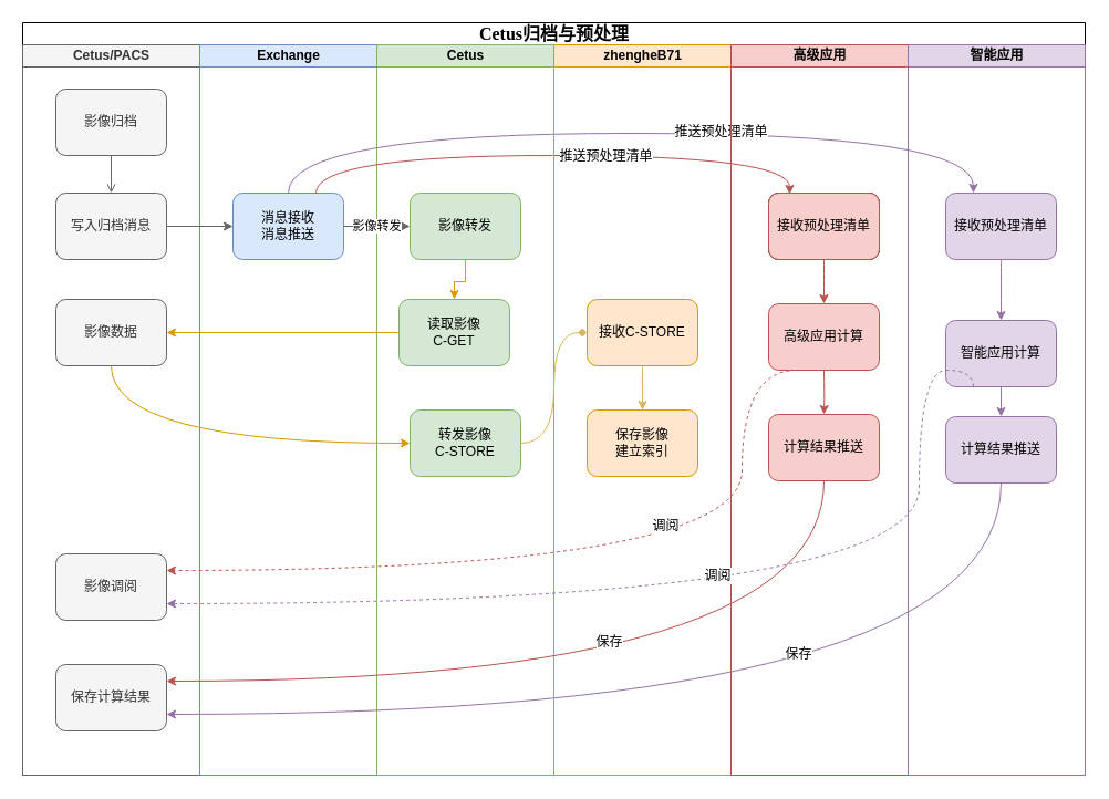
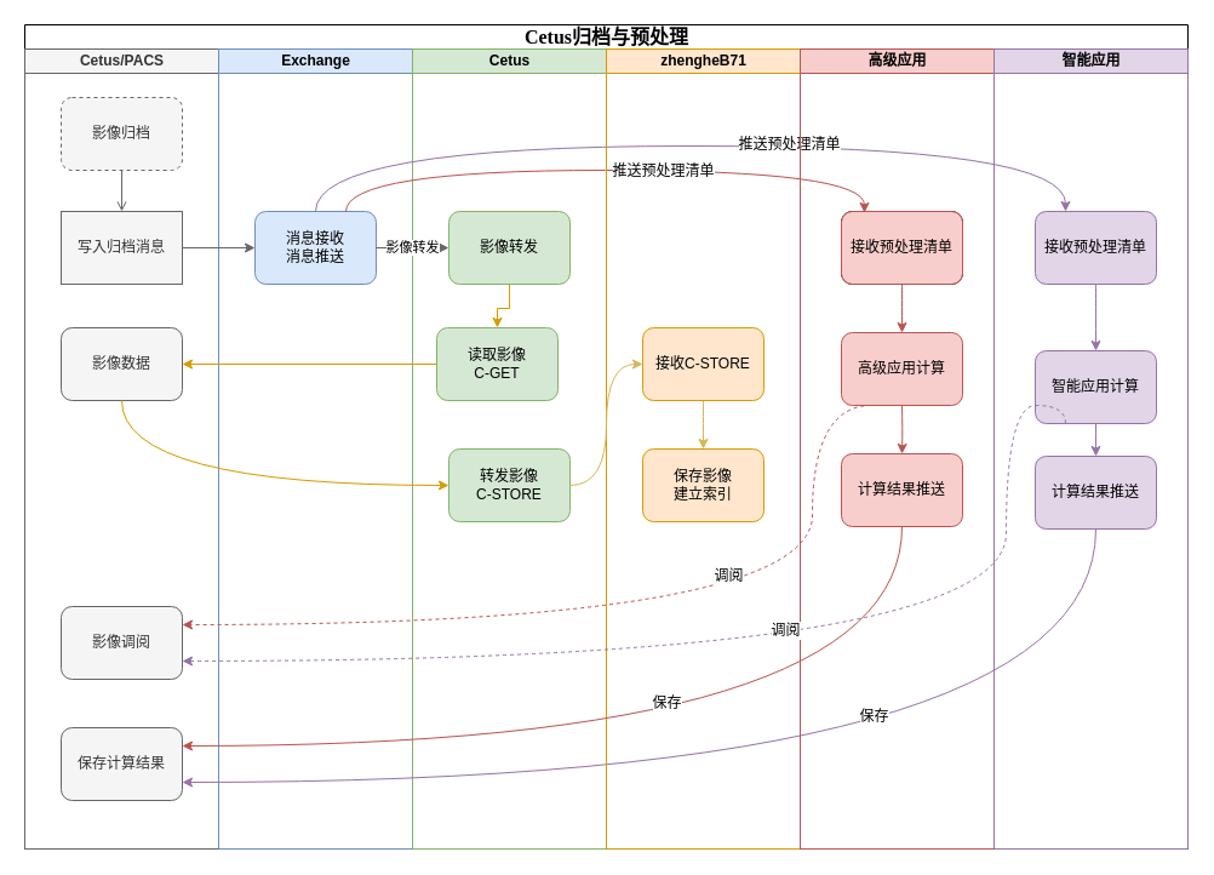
  <mxCell id="0" />
  <mxCell id="1" parent="0" />
  <mxCell id="2" value="&lt;font style=&quot;font-size: 16px&quot;&gt;Cetus归档与预处理&lt;/font&gt;" style="swimlane;html=1;childLayout=stackLayout;startSize=20;rounded=0;shadow=0;labelBackgroundColor=none;strokeWidth=1;fontFamily=Verdana;fontSize=8;align=center;" parent="1" vertex="1"><mxGeometry x="20" y="20" width="960" height="680" as="geometry" /></mxCell>
  <mxCell id="3" value="Cetus/PACS" style="swimlane;html=1;startSize=20;fillColor=#f5f5f5;strokeColor=#666666;fontColor=#333333;" parent="2" vertex="1"><mxGeometry y="20" width="160" height="660" as="geometry" /></mxCell>
- <mxCell id="4" value="写入归档消息" style="rounded=1;whiteSpace=wrap;html=1;shadow=0;labelBackgroundColor=none;strokeWidth=1;fontFamily=Helvetica;fontSize=12;align=center;fillColor=#f5f5f5;strokeColor=#666666;fontColor=#333333;" parent="3" vertex="1"><mxGeometry x="30" y="134" width="100" height="60" as="geometry" /></mxCell>
+ <mxCell id="4" value="写入归档消息" style="whiteSpace=wrap;html=1;shadow=0;labelBackgroundColor=none;strokeWidth=1;fontFamily=Helvetica;fontSize=12;align=center;fillColor=#f5f5f5;strokeColor=#666666;fontColor=#333333;rounded=0;" parent="3" vertex="1"><mxGeometry x="30" y="134" width="100" height="60" as="geometry" /></mxCell>
  <mxCell id="5" style="edgeStyle=orthogonalEdgeStyle;rounded=0;orthogonalLoop=1;jettySize=auto;html=1;exitX=0.5;exitY=1;exitDx=0;exitDy=0;entryX=0.5;entryY=0;entryDx=0;entryDy=0;strokeColor=#666666;endArrow=open;" parent="3" source="6" target="4" edge="1"><mxGeometry relative="1" as="geometry" /></mxCell>
- <mxCell id="6" value="影像归档" style="rounded=1;whiteSpace=wrap;html=1;shadow=0;labelBackgroundColor=none;strokeWidth=1;fontFamily=Helvetica;fontSize=12;align=center;fillColor=#f5f5f5;strokeColor=#666666;fontColor=#333333;" parent="3" vertex="1"><mxGeometry x="30" y="40" width="100" height="60" as="geometry" /></mxCell>
+ <mxCell id="6" value="影像归档" style="rounded=1;whiteSpace=wrap;html=1;shadow=0;labelBackgroundColor=none;strokeWidth=1;fontFamily=Helvetica;fontSize=12;align=center;fillColor=#f5f5f5;strokeColor=#666666;fontColor=#333333;dashed=1;" parent="3" vertex="1"><mxGeometry x="30" y="40" width="100" height="60" as="geometry" /></mxCell>
  <mxCell id="7" value="影像数据" style="rounded=1;whiteSpace=wrap;html=1;shadow=0;labelBackgroundColor=none;strokeWidth=1;fontFamily=Helvetica;fontSize=12;align=center;fillColor=#f5f5f5;strokeColor=#666666;fontColor=#333333;" parent="3" vertex="1"><mxGeometry x="30" y="230" width="100" height="60" as="geometry" /></mxCell>
  <mxCell id="8" value="影像调阅" style="rounded=1;whiteSpace=wrap;html=1;shadow=0;labelBackgroundColor=none;strokeWidth=1;fontFamily=Helvetica;fontSize=12;align=center;fillColor=#f5f5f5;strokeColor=#666666;fontColor=#333333;" parent="3" vertex="1"><mxGeometry x="30" y="460" width="100" height="60" as="geometry" /></mxCell>
  <mxCell id="9" value="保存计算结果" style="rounded=1;whiteSpace=wrap;html=1;shadow=0;labelBackgroundColor=none;strokeWidth=1;fontFamily=Helvetica;fontSize=12;align=center;fillColor=#f5f5f5;strokeColor=#666666;fontColor=#333333;" parent="3" vertex="1"><mxGeometry x="30" y="560" width="100" height="60" as="geometry" /></mxCell>
  <mxCell id="10" value="Exchange" style="swimlane;html=1;startSize=20;fillColor=#dae8fc;strokeColor=#6c8ebf;" parent="2" vertex="1"><mxGeometry x="160" y="20" width="160" height="660" as="geometry"><mxRectangle x="160" y="20" width="30" height="660" as="alternateBounds" /></mxGeometry></mxCell>
  <mxCell id="11" value="消息接收&lt;br&gt;消息推送" style="rounded=1;whiteSpace=wrap;html=1;shadow=0;labelBackgroundColor=none;strokeWidth=1;fontFamily=Helvetica;fontSize=12;align=center;fillColor=#dae8fc;strokeColor=#6c8ebf;" parent="10" vertex="1"><mxGeometry x="30" y="134" width="100" height="60" as="geometry" /></mxCell>
  <mxCell id="12" value="Cetus" style="swimlane;html=1;startSize=20;fillColor=#d5e8d4;strokeColor=#82b366;" parent="2" vertex="1"><mxGeometry x="320" y="20" width="160" height="660" as="geometry"><mxRectangle x="320" y="20" width="30" height="660" as="alternateBounds" /></mxGeometry></mxCell>
  <mxCell id="13" style="edgeStyle=orthogonalEdgeStyle;rounded=0;orthogonalLoop=1;jettySize=auto;html=1;exitX=0.5;exitY=1;exitDx=0;exitDy=0;fillColor=#ffe6cc;strokeColor=#d79b00;" parent="12" source="14" target="15" edge="1"><mxGeometry relative="1" as="geometry" /></mxCell>
  <mxCell id="14" value="影像转发" style="rounded=1;whiteSpace=wrap;html=1;shadow=0;labelBackgroundColor=none;strokeWidth=1;fontFamily=Helvetica;fontSize=12;align=center;fillColor=#d5e8d4;strokeColor=#82b366;" parent="12" vertex="1"><mxGeometry x="30" y="134" width="100" height="60" as="geometry" /></mxCell>
  <mxCell id="15" value="读取影像&lt;br&gt;C-GET" style="rounded=1;whiteSpace=wrap;html=1;shadow=0;labelBackgroundColor=none;strokeWidth=1;fontFamily=Helvetica;fontSize=12;align=center;fillColor=#d5e8d4;strokeColor=#82b366;" parent="12" vertex="1"><mxGeometry x="20" y="230" width="100" height="60" as="geometry" /></mxCell>
  <mxCell id="16" value="转发影像&lt;br&gt;C-STORE" style="rounded=1;whiteSpace=wrap;html=1;shadow=0;labelBackgroundColor=none;strokeWidth=1;fontFamily=Helvetica;fontSize=12;align=center;fillColor=#d5e8d4;strokeColor=#82b366;" parent="12" vertex="1"><mxGeometry x="30" y="330" width="100" height="60" as="geometry" /></mxCell>
  <mxCell id="17" style="edgeStyle=orthogonalEdgeStyle;rounded=0;orthogonalLoop=1;jettySize=auto;html=1;entryX=0.19;entryY=0.017;entryDx=0;entryDy=0;fontFamily=Helvetica;fontSize=12;exitX=0.75;exitY=0;exitDx=0;exitDy=0;fillColor=#f8cecc;curved=1;entryPerimeter=0;strokeColor=#B85450;" parent="2" source="11" target="33" edge="1"><mxGeometry relative="1" as="geometry"><mxPoint x="300" y="640" as="sourcePoint" /><Array as="points"><mxPoint x="265" y="120" /><mxPoint x="693" y="120" /></Array></mxGeometry></mxCell>
  <mxCell id="18" style="rounded=0;orthogonalLoop=1;jettySize=auto;html=1;elbow=vertical;entryX=0.25;entryY=0;entryDx=0;entryDy=0;edgeStyle=orthogonalEdgeStyle;curved=1;fontFamily=Helvetica;fontSize=12;exitX=0.5;exitY=0;exitDx=0;exitDy=0;fillColor=#e1d5e7;strokeColor=#9673a6;" parent="2" source="11" target="37" edge="1"><mxGeometry relative="1" as="geometry"><mxPoint x="300" y="640" as="sourcePoint" /><mxPoint x="810" y="700" as="targetPoint" /><Array as="points"><mxPoint x="240" y="100" /><mxPoint x="859" y="100" /></Array></mxGeometry></mxCell>
  <mxCell id="19" value="推送预处理清单" style="edgeLabel;html=1;align=center;verticalAlign=middle;resizable=0;points=[];fontFamily=Helvetica;fontSize=12;" parent="18" vertex="1" connectable="0"><mxGeometry x="-0.476" y="-1" relative="1" as="geometry"><mxPoint x="150" y="19" as="offset" /></mxGeometry></mxCell>
  <mxCell id="20" value="推送预处理清单" style="edgeLabel;html=1;align=center;verticalAlign=middle;resizable=0;points=[];fontFamily=Helvetica;fontSize=12;" parent="18" vertex="1" connectable="0"><mxGeometry x="0.19" y="16" relative="1" as="geometry"><mxPoint x="11.0" y="14" as="offset" /></mxGeometry></mxCell>
  <mxCell id="21" style="rounded=0;orthogonalLoop=1;jettySize=auto;html=1;exitX=0.5;exitY=1;exitDx=0;exitDy=0;entryX=1;entryY=0.75;entryDx=0;entryDy=0;edgeStyle=orthogonalEdgeStyle;curved=1;fontFamily=Helvetica;fontSize=12;fillColor=#e1d5e7;strokeColor=#9673a6;" parent="2" source="40" target="9" edge="1"><mxGeometry relative="1" as="geometry"><Array as="points"><mxPoint x="884" y="625" /></Array></mxGeometry></mxCell>
  <mxCell id="22" value="保存" style="edgeLabel;html=1;align=center;verticalAlign=middle;resizable=0;points=[];fontFamily=Helvetica;fontSize=12;" parent="21" vertex="1" connectable="0"><mxGeometry x="-0.214" y="-7" relative="1" as="geometry"><mxPoint x="-15" y="-48" as="offset" /></mxGeometry></mxCell>
  <mxCell id="23" value="调阅" style="edgeStyle=orthogonalEdgeStyle;curved=1;rounded=0;orthogonalLoop=1;jettySize=auto;html=1;exitX=0.25;exitY=1;exitDx=0;exitDy=0;entryX=1;entryY=0.25;entryDx=0;entryDy=0;dashed=1;fontFamily=Helvetica;fontSize=12;fillColor=#f8cecc;strokeColor=#b85450;" parent="2" source="34" target="8" edge="1"><mxGeometry x="-0.203" y="-40" relative="1" as="geometry"><Array as="points"><mxPoint x="650" y="314" /><mxPoint x="650" y="495" /></Array><mxPoint as="offset" /></mxGeometry></mxCell>
  <mxCell id="24" value="zhengheB71" style="swimlane;html=1;startSize=20;fillColor=#ffe6cc;strokeColor=#d79b00;" parent="2" vertex="1"><mxGeometry x="480" y="20" width="160" height="660" as="geometry"><mxRectangle x="480" y="20" width="30" height="660" as="alternateBounds" /></mxGeometry></mxCell>
  <mxCell id="25" style="edgeStyle=orthogonalEdgeStyle;curved=1;rounded=0;orthogonalLoop=1;jettySize=auto;html=1;exitX=0.5;exitY=1;exitDx=0;exitDy=0;entryX=0.5;entryY=0;entryDx=0;entryDy=0;fontSize=12;fillColor=#fff2cc;strokeColor=#d6b656;" parent="24" source="26" target="27" edge="1"><mxGeometry relative="1" as="geometry" /></mxCell>
  <mxCell id="26" value="接收C-STORE" style="rounded=1;whiteSpace=wrap;html=1;shadow=0;labelBackgroundColor=none;strokeWidth=1;fontFamily=Helvetica;fontSize=12;align=center;fillColor=#ffe6cc;strokeColor=#d79b00;" parent="24" vertex="1"><mxGeometry x="30" y="230" width="100" height="60" as="geometry" /></mxCell>
  <mxCell id="27" value="保存影像&lt;br&gt;建立索引" style="rounded=1;whiteSpace=wrap;html=1;shadow=0;labelBackgroundColor=none;strokeWidth=1;fontFamily=Helvetica;fontSize=12;align=center;fillColor=#ffe6cc;strokeColor=#d79b00;" parent="24" vertex="1"><mxGeometry x="30" y="330" width="100" height="60" as="geometry" /></mxCell>
  <mxCell id="28" value="高级应用" style="swimlane;html=1;startSize=20;fillColor=#f8cecc;strokeColor=#b85450;" parent="2" vertex="1"><mxGeometry x="640" y="20" width="160" height="660" as="geometry"><mxRectangle x="640" y="20" width="30" height="660" as="alternateBounds" /></mxGeometry></mxCell>
  <mxCell id="29" style="edgeStyle=orthogonalEdgeStyle;curved=1;rounded=0;orthogonalLoop=1;jettySize=auto;html=1;exitX=0.5;exitY=1;exitDx=0;exitDy=0;entryX=0.5;entryY=0;entryDx=0;entryDy=0;fontFamily=Helvetica;fontSize=12;fillColor=#f8cecc;strokeColor=#b85450;" parent="28" source="30" target="34" edge="1"><mxGeometry relative="1" as="geometry"><mxPoint x="84" y="234" as="targetPoint" /></mxGeometry></mxCell>
  <mxCell id="30" value="接收预处理数据" style="rounded=1;whiteSpace=wrap;html=1;shadow=0;labelBackgroundColor=none;strokeWidth=1;fontFamily=Helvetica;fontSize=12;align=center;" parent="28" vertex="1"><mxGeometry x="34" y="134" width="100" height="60" as="geometry" /></mxCell>
  <mxCell id="31" style="edgeStyle=orthogonalEdgeStyle;curved=1;rounded=0;orthogonalLoop=1;jettySize=auto;html=1;exitX=0.5;exitY=1;exitDx=0;exitDy=0;entryX=0.5;entryY=0;entryDx=0;entryDy=0;fontFamily=Helvetica;fontSize=12;fillColor=#f8cecc;strokeColor=#b85450;" parent="28" target="32" edge="1"><mxGeometry relative="1" as="geometry"><mxPoint x="84" y="294" as="sourcePoint" /></mxGeometry></mxCell>
  <mxCell id="32" value="计算结果推送" style="rounded=1;whiteSpace=wrap;html=1;shadow=0;labelBackgroundColor=none;strokeWidth=1;fontFamily=Helvetica;fontSize=12;align=center;fillColor=#f8cecc;strokeColor=#b85450;" parent="28" vertex="1"><mxGeometry x="34" y="334" width="100" height="60" as="geometry" /></mxCell>
  <mxCell id="33" value="接收预处理清单" style="rounded=1;whiteSpace=wrap;html=1;shadow=0;labelBackgroundColor=none;strokeWidth=1;fontFamily=Helvetica;fontSize=12;align=center;fillColor=#f8cecc;strokeColor=#b85450;" parent="28" vertex="1"><mxGeometry x="34" y="134" width="100" height="60" as="geometry" /></mxCell>
  <mxCell id="34" value="高级应用计算" style="rounded=1;whiteSpace=wrap;html=1;shadow=0;labelBackgroundColor=none;strokeWidth=1;fontFamily=Helvetica;fontSize=12;align=center;fillColor=#f8cecc;strokeColor=#b85450;" parent="28" vertex="1"><mxGeometry x="34" y="234" width="100" height="60" as="geometry" /></mxCell>
  <mxCell id="35" value="智能应用" style="swimlane;html=1;startSize=20;fillColor=#e1d5e7;strokeColor=#9673a6;" parent="2" vertex="1"><mxGeometry x="800" y="20" width="160" height="660" as="geometry"><mxRectangle x="800" y="20" width="30" height="660" as="alternateBounds" /></mxGeometry></mxCell>
  <mxCell id="36" style="edgeStyle=orthogonalEdgeStyle;curved=1;rounded=0;orthogonalLoop=1;jettySize=auto;html=1;exitX=0.5;exitY=1;exitDx=0;exitDy=0;entryX=0.5;entryY=0;entryDx=0;entryDy=0;fontFamily=Helvetica;fontSize=12;fillColor=#e1d5e7;strokeColor=#9673a6;" parent="35" source="37" target="39" edge="1"><mxGeometry relative="1" as="geometry" /></mxCell>
  <mxCell id="37" value="接收预处理清单" style="rounded=1;whiteSpace=wrap;html=1;shadow=0;labelBackgroundColor=none;strokeWidth=1;fontFamily=Helvetica;fontSize=12;align=center;fillColor=#e1d5e7;strokeColor=#9673a6;" parent="35" vertex="1"><mxGeometry x="34" y="134" width="100" height="60" as="geometry" /></mxCell>
  <mxCell id="38" style="edgeStyle=orthogonalEdgeStyle;curved=1;rounded=0;orthogonalLoop=1;jettySize=auto;html=1;entryX=0.5;entryY=0;entryDx=0;entryDy=0;fontFamily=Helvetica;fontSize=12;fillColor=#e1d5e7;strokeColor=#9673a6;" parent="35" source="39" target="40" edge="1"><mxGeometry relative="1" as="geometry" /></mxCell>
  <mxCell id="39" value="智能应用计算" style="rounded=1;whiteSpace=wrap;html=1;shadow=0;labelBackgroundColor=none;strokeWidth=1;fontFamily=Helvetica;fontSize=12;align=center;fillColor=#e1d5e7;strokeColor=#9673a6;" parent="35" vertex="1"><mxGeometry x="34" y="249" width="100" height="60" as="geometry" /></mxCell>
  <mxCell id="40" value="计算结果推送" style="rounded=1;whiteSpace=wrap;html=1;shadow=0;labelBackgroundColor=none;strokeWidth=1;fontFamily=Helvetica;fontSize=12;align=center;fillColor=#e1d5e7;strokeColor=#9673a6;" parent="35" vertex="1"><mxGeometry x="34" y="336" width="100" height="60" as="geometry" /></mxCell>
  <mxCell id="41" style="edgeStyle=orthogonalEdgeStyle;rounded=0;orthogonalLoop=1;jettySize=auto;html=1;entryX=1;entryY=0.5;entryDx=0;entryDy=0;fillColor=#ffe6cc;strokeColor=#D79B00;" parent="2" source="15" target="7" edge="1"><mxGeometry relative="1" as="geometry" /></mxCell>
  <mxCell id="42" style="edgeStyle=orthogonalEdgeStyle;rounded=0;orthogonalLoop=1;jettySize=auto;html=1;exitX=0.5;exitY=1;exitDx=0;exitDy=0;entryX=0;entryY=0.5;entryDx=0;entryDy=0;fillColor=#ffe6cc;strokeColor=#d79b00;curved=1;" parent="2" source="7" target="16" edge="1"><mxGeometry relative="1" as="geometry" /></mxCell>
- <mxCell id="43" style="edgeStyle=orthogonalEdgeStyle;rounded=0;orthogonalLoop=1;jettySize=auto;html=1;exitX=1;exitY=0.5;exitDx=0;exitDy=0;curved=1;entryX=0;entryY=0.5;entryDx=0;entryDy=0;fillColor=#fff2cc;strokeColor=#d6b656;endArrow=diamond;" parent="2" source="16" target="26" edge="1"><mxGeometry relative="1" as="geometry" /></mxCell>
+ <mxCell id="43" style="edgeStyle=orthogonalEdgeStyle;rounded=0;orthogonalLoop=1;jettySize=auto;html=1;exitX=1;exitY=0.5;exitDx=0;exitDy=0;curved=1;entryX=0;entryY=0.5;entryDx=0;entryDy=0;fillColor=#fff2cc;strokeColor=#d6b656;" parent="2" source="16" target="26" edge="1"><mxGeometry relative="1" as="geometry" /></mxCell>
  <mxCell id="44" value="影像转发" style="edgeStyle=orthogonalEdgeStyle;rounded=0;orthogonalLoop=1;jettySize=auto;html=1;exitX=1;exitY=0.5;exitDx=0;exitDy=0;entryX=0;entryY=0.5;entryDx=0;entryDy=0;strokeColor=#666666;" parent="2" source="11" target="14" edge="1"><mxGeometry relative="1" as="geometry"><Array as="points"><mxPoint x="320" y="184" /><mxPoint x="320" y="184" /></Array><mxPoint as="offset" /></mxGeometry></mxCell>
  <mxCell id="45" style="edgeStyle=orthogonalEdgeStyle;rounded=0;orthogonalLoop=1;jettySize=auto;html=1;exitX=1;exitY=0.5;exitDx=0;exitDy=0;strokeColor=#666666;" parent="2" source="4" target="11" edge="1"><mxGeometry relative="1" as="geometry" /></mxCell>
  <mxCell id="46" value="调阅" style="edgeStyle=orthogonalEdgeStyle;rounded=0;orthogonalLoop=1;jettySize=auto;html=1;exitX=0.25;exitY=1;exitDx=0;exitDy=0;entryX=1;entryY=0.75;entryDx=0;entryDy=0;curved=1;dashed=1;fontSize=12;fillColor=#e1d5e7;strokeColor=#9673a6;" parent="2" source="39" target="8" edge="1"><mxGeometry x="-0.043" y="-25" relative="1" as="geometry"><Array as="points"><mxPoint x="810" y="314" /><mxPoint x="810" y="525" /></Array><mxPoint as="offset" /></mxGeometry></mxCell>
  <mxCell id="47" value="保存" style="rounded=0;orthogonalLoop=1;jettySize=auto;html=1;exitX=0.5;exitY=1;exitDx=0;exitDy=0;edgeStyle=orthogonalEdgeStyle;curved=1;fontFamily=Helvetica;fontSize=12;entryX=1;entryY=0.25;entryDx=0;entryDy=0;fillColor=#f8cecc;strokeColor=#b85450;" parent="2" source="32" target="9" edge="1"><mxGeometry x="-0.032" y="-35" relative="1" as="geometry"><mxPoint x="640" y="416" as="targetPoint" /><mxPoint x="700" y="384" as="sourcePoint" /><Array as="points"><mxPoint x="724" y="595" /></Array><mxPoint as="offset" /></mxGeometry></mxCell>
